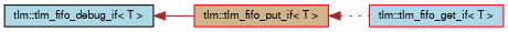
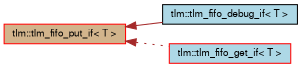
  digraph {
    rankdir=LR
    node [color=red fillcolor=lightblue fontname=FreeSans fontsize=10 shape=record style=filled]
    edge [color=brown dir=back fontname=FreeSans fontsize=10 labelfontname=FreeSans labelfontsize=10]
    n1 [color=black fontcolor=black height=0.2 label="tlm::tlm_fifo_debug_if\< T \>" width=0.4]
    n2 [fillcolor=tan height=0.2 label="tlm::tlm_fifo_put_if\< T \>" width=0.4]
    n3 [height=0.2 label="tlm::tlm_fifo_get_if\< T \>" width=0.4]
-   n1 -> n2 [style=solid]
+   n2 -> n1 [style=solid]
    n2 -> n3 [style=dotted]
  }
